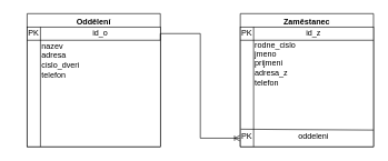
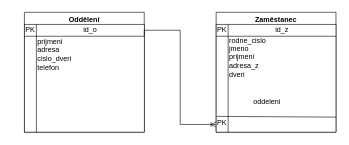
  <mxCell id="0" />
  <mxCell id="1" parent="0" />
  <mxCell id="2" value="Oddělení" style="swimlane;whiteSpace=wrap;html=1;" parent="1" vertex="1"><mxGeometry x="40" y="20" width="200" height="200" as="geometry" /></mxCell>
  <mxCell id="3" value="" style="shape=internalStorage;whiteSpace=wrap;html=1;backgroundOutline=1;" parent="2" vertex="1"><mxGeometry y="20" width="200" height="180" as="geometry" /></mxCell>
  <mxCell id="4" value="id_o" style="text;html=1;strokeColor=none;fillColor=none;align=center;verticalAlign=middle;whiteSpace=wrap;rounded=0;" parent="2" vertex="1"><mxGeometry x="80" y="10" width="60" height="40" as="geometry" /></mxCell>
  <mxCell id="5" value="PK" style="text;html=1;strokeColor=none;fillColor=none;align=center;verticalAlign=middle;whiteSpace=wrap;rounded=0;" parent="2" vertex="1"><mxGeometry x="-20" y="15" width="60" height="30" as="geometry" /></mxCell>
- <mxCell id="6" value="nazev&lt;br&gt;adresa&lt;br&gt;cislo_dveri&lt;br&gt;telefon" style="text;html=1;strokeColor=none;fillColor=none;align=left;verticalAlign=middle;whiteSpace=wrap;rounded=0;" parent="2" vertex="1"><mxGeometry x="20" y="40" width="180" height="60" as="geometry" /></mxCell>
+ <mxCell id="6" value="prijmeni&lt;br&gt;adresa&lt;br&gt;cislo_dveri&lt;br&gt;telefon" style="text;html=1;strokeColor=none;fillColor=none;align=left;verticalAlign=middle;whiteSpace=wrap;rounded=0;" parent="2" vertex="1"><mxGeometry x="20" y="40" width="180" height="60" as="geometry" /></mxCell>
  <mxCell id="7" value="Zaměstanec" style="swimlane;whiteSpace=wrap;html=1;" parent="1" vertex="1"><mxGeometry x="360" y="20" width="200" height="200" as="geometry" /></mxCell>
  <mxCell id="8" value="" style="shape=internalStorage;whiteSpace=wrap;html=1;backgroundOutline=1;" parent="7" vertex="1"><mxGeometry y="20" width="200" height="180" as="geometry" /></mxCell>
  <mxCell id="9" value="id_z" style="text;html=1;strokeColor=none;fillColor=none;align=center;verticalAlign=middle;whiteSpace=wrap;rounded=0;" parent="7" vertex="1"><mxGeometry x="80" y="10" width="60" height="40" as="geometry" /></mxCell>
  <mxCell id="10" value="PK" style="text;html=1;strokeColor=none;fillColor=none;align=center;verticalAlign=middle;whiteSpace=wrap;rounded=0;" parent="7" vertex="1"><mxGeometry x="-20" y="15" width="60" height="30" as="geometry" /></mxCell>
- <mxCell id="11" value="rodne_cislo&lt;br&gt;jmeno&lt;br&gt;prijmeni&lt;br&gt;adresa_z&lt;br&gt;telefon" style="text;html=1;strokeColor=none;fillColor=none;align=left;verticalAlign=middle;whiteSpace=wrap;rounded=0;" parent="7" vertex="1"><mxGeometry x="20" y="40" width="180" height="70" as="geometry" /></mxCell>
- <mxCell id="12" value="oddeleni" style="text;html=1;strokeColor=none;fillColor=none;align=center;verticalAlign=middle;whiteSpace=wrap;rounded=0;" parent="7" vertex="1"><mxGeometry x="80" y="170" width="60" height="30" as="geometry" /></mxCell>
+ <mxCell id="11" value="rodne_cislo&lt;br&gt;jmeno&lt;br&gt;prijmeni&lt;br&gt;adresa_z&lt;br&gt;dveri" style="text;html=1;strokeColor=none;fillColor=none;align=left;verticalAlign=middle;whiteSpace=wrap;rounded=0;" parent="7" vertex="1"><mxGeometry x="20" y="40" width="180" height="70" as="geometry" /></mxCell>
+ <mxCell id="12" value="oddeleni" style="text;html=1;strokeColor=none;fillColor=none;align=center;verticalAlign=middle;whiteSpace=wrap;rounded=0;" parent="7" vertex="1"><mxGeometry x="55" y="135" width="60" height="30" as="geometry" /></mxCell>
  <mxCell id="13" value="" style="endArrow=none;html=1;rounded=0;exitX=1;exitY=0.861;exitDx=0;exitDy=0;exitPerimeter=0;entryX=0.003;entryY=0.854;entryDx=0;entryDy=0;entryPerimeter=0;" parent="7" source="8" target="8" edge="1"><mxGeometry width="50" height="50" relative="1" as="geometry"><mxPoint x="680" y="295" as="sourcePoint" /><mxPoint x="480" y="295" as="targetPoint" /></mxGeometry></mxCell>
  <mxCell id="14" value="PK" style="text;html=1;strokeColor=none;fillColor=none;align=center;verticalAlign=middle;whiteSpace=wrap;rounded=0;" parent="7" vertex="1"><mxGeometry x="-20" y="170" width="60" height="30" as="geometry" /></mxCell>
  <mxCell id="15" style="edgeStyle=orthogonalEdgeStyle;rounded=0;orthogonalLoop=1;jettySize=auto;html=1;exitX=1;exitY=0;exitDx=0;exitDy=0;entryX=-0.003;entryY=0.929;entryDx=0;entryDy=0;entryPerimeter=0;endArrow=ERoneToMany;endFill=0;" parent="1" source="6" target="8" edge="1"><mxGeometry relative="1" as="geometry"><Array as="points"><mxPoint x="240" y="50" /><mxPoint x="300" y="50" /><mxPoint x="300" y="207" /></Array></mxGeometry></mxCell>
